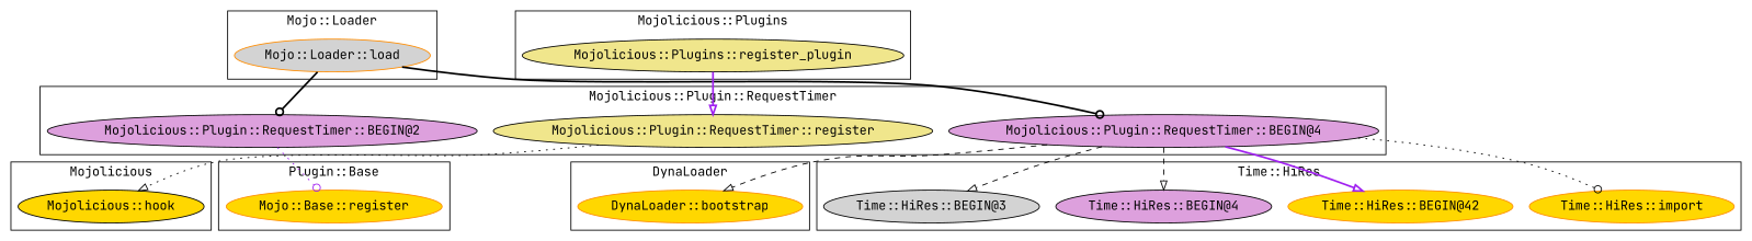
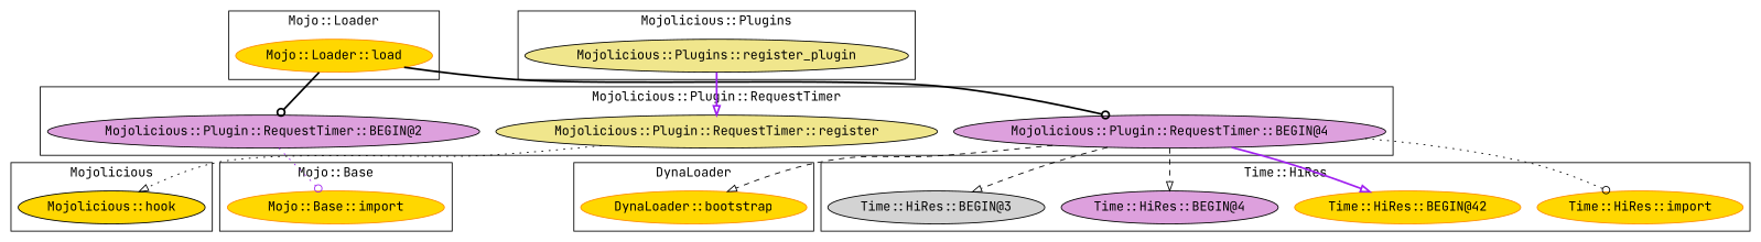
  digraph {
    fontname="JetBrains Mono"
    node [color=black fillcolor=gold fontname="JetBrains Mono" style=filled]
    edge [arrowhead=onormal color=black fontname="JetBrains Mono" style=bold]
    "Mojolicious::Plugin::RequestTimer::register" [fillcolor=khaki]
    "Mojolicious::Plugin::RequestTimer::BEGIN@2" [fillcolor=plum]
    "Mojolicious::Plugin::RequestTimer::BEGIN@4" [fillcolor=plum]
    "DynaLoader::bootstrap" [color=darkorange]
-   "Mojo::Base::import" [color=darkorange label="Mojo::Base::register"]
-   "Mojo::Loader::load" [color=darkorange fillcolor=lightgrey]
+   "Mojo::Base::import" [color=darkorange]
+   "Mojo::Loader::load" [color=darkorange]
    "Time::HiRes::BEGIN@42" [color=darkorange]
    "Time::HiRes::BEGIN@4" [fillcolor=plum]
    "Time::HiRes::BEGIN@3" [fillcolor=lightgrey]
    "Time::HiRes::import" [color=darkorange]
    "Mojolicious::Plugins::register_plugin" [fillcolor=khaki]
    "Mojolicious::hook"
    subgraph cluster_1 {
      label="Mojolicious::Plugin::RequestTimer"
      "Mojolicious::Plugin::RequestTimer::register"
      "Mojolicious::Plugin::RequestTimer::BEGIN@2"
      "Mojolicious::Plugin::RequestTimer::BEGIN@4"
    }
    subgraph cluster_2 {
      label=DynaLoader
      "DynaLoader::bootstrap"
    }
    subgraph cluster_3 {
-     label="Plugin::Base"
+     label="Mojo::Base"
      "Mojo::Base::import"
    }
    subgraph cluster_4 {
      label="Mojo::Loader"
      "Mojo::Loader::load"
    }
    subgraph cluster_5 {
      label="Time::HiRes"
      "Time::HiRes::BEGIN@42"
      "Time::HiRes::BEGIN@4"
      "Time::HiRes::BEGIN@3"
      "Time::HiRes::import"
    }
    subgraph cluster_6 {
      label="Mojolicious::Plugins"
      "Mojolicious::Plugins::register_plugin"
    }
    subgraph cluster_7 {
      label=Mojolicious
      "Mojolicious::hook"
    }
    "Mojolicious::Plugin::RequestTimer::register" -> "Mojolicious::hook" [style=dotted]
    "Mojolicious::Plugin::RequestTimer::BEGIN@2" -> "Mojo::Base::import" [arrowhead=odot color=purple style=dotted]
    "Mojolicious::Plugin::RequestTimer::BEGIN@4" -> "DynaLoader::bootstrap" [style=dashed]
    "Mojolicious::Plugin::RequestTimer::BEGIN@4" -> "Time::HiRes::BEGIN@42" [color=purple]
    "Mojolicious::Plugin::RequestTimer::BEGIN@4" -> "Time::HiRes::BEGIN@4" [style=dashed]
    "Mojolicious::Plugin::RequestTimer::BEGIN@4" -> "Time::HiRes::BEGIN@3" [style=dashed]
    "Mojolicious::Plugin::RequestTimer::BEGIN@4" -> "Time::HiRes::import" [arrowhead=odot style=dotted]
    "Mojo::Loader::load" -> "Mojolicious::Plugin::RequestTimer::BEGIN@2" [arrowhead=odot]
    "Mojo::Loader::load" -> "Mojolicious::Plugin::RequestTimer::BEGIN@4" [arrowhead=odot]
    "Mojolicious::Plugins::register_plugin" -> "Mojolicious::Plugin::RequestTimer::register" [color=purple]
  }
